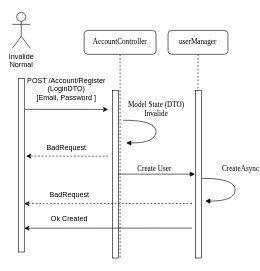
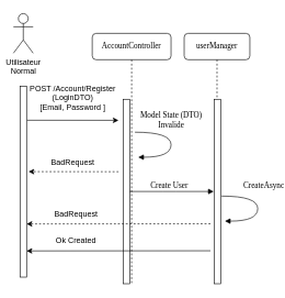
  <mxCell id="0" />
  <mxCell id="1" parent="0" />
  <mxCell id="2" value="userManager" style="shape=umlLifeline;perimeter=lifelinePerimeter;whiteSpace=wrap;html=1;container=1;collapsible=0;recursiveResize=0;outlineConnect=0;rounded=1;shadow=0;comic=0;labelBackgroundColor=none;strokeWidth=1;fontFamily=Verdana;fontSize=12;align=center;" vertex="1" parent="1"><mxGeometry x="280" y="50" width="100" height="380" as="geometry" /></mxCell>
  <mxCell id="3" value="" style="html=1;points=[];perimeter=orthogonalPerimeter;rounded=0;shadow=0;comic=0;labelBackgroundColor=none;strokeWidth=1;fontFamily=Verdana;fontSize=12;align=center;" vertex="1" parent="2"><mxGeometry x="46" y="100" width="10" height="280" as="geometry" /></mxCell>
  <mxCell id="4" value="Create User" style="html=1;verticalAlign=bottom;endArrow=block;entryX=0;entryY=0;labelBackgroundColor=none;fontFamily=Verdana;fontSize=12;edgeStyle=elbowEdgeStyle;elbow=horizontal;" edge="1" parent="2"><mxGeometry x="-0.004" relative="1" as="geometry"><mxPoint x="-90.0" y="240.0" as="sourcePoint" /><mxPoint x="45" y="240.0" as="targetPoint" /><mxPoint as="offset" /></mxGeometry></mxCell>
  <mxCell id="5" value="AccountController" style="shape=umlLifeline;perimeter=lifelinePerimeter;whiteSpace=wrap;html=1;container=1;collapsible=0;recursiveResize=0;outlineConnect=0;rounded=1;shadow=0;comic=0;labelBackgroundColor=none;strokeWidth=1;fontFamily=Verdana;fontSize=12;align=center;" vertex="1" parent="1"><mxGeometry x="140" y="50" width="120" height="380" as="geometry" /></mxCell>
  <mxCell id="6" value="" style="html=1;points=[];perimeter=orthogonalPerimeter;rounded=0;shadow=0;comic=0;labelBackgroundColor=none;strokeWidth=1;fontFamily=Verdana;fontSize=12;align=center;" vertex="1" parent="5"><mxGeometry x="47" y="100" width="10" height="280" as="geometry" /></mxCell>
  <mxCell id="7" value="Model State (DTO)&lt;div&gt;Invalide&lt;/div&gt;" style="html=1;verticalAlign=bottom;endArrow=block;labelBackgroundColor=none;fontFamily=Verdana;fontSize=12;elbow=vertical;edgeStyle=orthogonalEdgeStyle;curved=1;entryX=1;entryY=0.286;entryPerimeter=0;exitX=1.038;exitY=0.345;exitPerimeter=0;" edge="1" parent="5"><mxGeometry x="-0.231" relative="1" as="geometry"><mxPoint x="64.96" y="150" as="sourcePoint" /><mxPoint x="69.96" y="188" as="targetPoint" /><Array as="points"><mxPoint x="119.96" y="150" /><mxPoint x="119.96" y="188" /></Array><mxPoint y="-1" as="offset" /></mxGeometry></mxCell>
  <mxCell id="8" value="" style="endArrow=classic;html=1;rounded=0;dashed=1;entryX=1.304;entryY=0.231;entryDx=0;entryDy=0;entryPerimeter=0;" edge="1" parent="5"><mxGeometry width="50" height="50" relative="1" as="geometry"><mxPoint x="180" y="289" as="sourcePoint" /><mxPoint x="-100.0" y="289.23" as="targetPoint" /></mxGeometry></mxCell>
  <mxCell id="9" value="" style="endArrow=classic;html=1;rounded=0;entryX=1.304;entryY=0.231;entryDx=0;entryDy=0;entryPerimeter=0;" edge="1" parent="5"><mxGeometry width="50" height="50" relative="1" as="geometry"><mxPoint x="180" y="330" as="sourcePoint" /><mxPoint x="-100.0" y="330.23" as="targetPoint" /></mxGeometry></mxCell>
  <mxCell id="10" value="Ok Created" style="text;html=1;align=center;verticalAlign=middle;resizable=0;points=[];autosize=1;strokeColor=none;fillColor=none;" vertex="1" parent="5"><mxGeometry x="-65" y="300" width="80" height="30" as="geometry" /></mxCell>
- <mxCell id="11" value="Invalide&lt;div&gt;Normal&lt;/div&gt;" style="shape=umlActor;verticalLabelPosition=bottom;verticalAlign=top;html=1;outlineConnect=0;" vertex="1" parent="1"><mxGeometry x="20" y="20" width="30" height="60" as="geometry" /></mxCell>
+ <mxCell id="11" value="Utilisateur&lt;div&gt;Normal&lt;/div&gt;" style="shape=umlActor;verticalLabelPosition=bottom;verticalAlign=top;html=1;outlineConnect=0;" vertex="1" parent="1"><mxGeometry x="20" y="20" width="30" height="60" as="geometry" /></mxCell>
  <mxCell id="12" value="" style="html=1;points=[];perimeter=orthogonalPerimeter;rounded=0;shadow=0;comic=0;labelBackgroundColor=none;strokeWidth=1;fontFamily=Verdana;fontSize=12;align=center;" vertex="1" parent="1"><mxGeometry x="30" y="130" width="10" height="290" as="geometry" /></mxCell>
  <mxCell id="13" value="" style="endArrow=classic;html=1;rounded=0;exitX=1.081;exitY=0.081;exitDx=0;exitDy=0;exitPerimeter=0;" edge="1" parent="1"><mxGeometry width="50" height="50" relative="1" as="geometry"><mxPoint x="40.81" y="181.88" as="sourcePoint" /><mxPoint x="180" y="182" as="targetPoint" /></mxGeometry></mxCell>
  <mxCell id="14" value="POST /Account/Register&lt;div&gt;(LoginDTO)&lt;/div&gt;&lt;div&gt;[&lt;span style=&quot;background-color: initial;&quot;&gt;Email, Password ]&lt;/span&gt;&lt;/div&gt;" style="text;html=1;align=center;verticalAlign=middle;resizable=0;points=[];autosize=1;strokeColor=none;fillColor=none;" vertex="1" parent="1"><mxGeometry x="35" y="118" width="150" height="60" as="geometry" /></mxCell>
  <mxCell id="15" value="" style="endArrow=classic;html=1;rounded=0;dashed=1;entryX=1.304;entryY=0.231;entryDx=0;entryDy=0;entryPerimeter=0;" edge="1" parent="1"><mxGeometry width="50" height="50" relative="1" as="geometry"><mxPoint x="180" y="260" as="sourcePoint" /><mxPoint x="43.04" y="259.88" as="targetPoint" /></mxGeometry></mxCell>
  <mxCell id="16" value="BadRequest" style="text;html=1;align=center;verticalAlign=middle;resizable=0;points=[];autosize=1;strokeColor=none;fillColor=none;" vertex="1" parent="1"><mxGeometry x="65" y="231" width="90" height="30" as="geometry" /></mxCell>
  <mxCell id="17" value="CreateAsync" style="html=1;verticalAlign=bottom;endArrow=block;labelBackgroundColor=none;fontFamily=Verdana;fontSize=12;elbow=vertical;edgeStyle=orthogonalEdgeStyle;curved=1;entryX=1;entryY=0.286;entryPerimeter=0;exitX=1.038;exitY=0.345;exitPerimeter=0;" edge="1" parent="1"><mxGeometry x="-0.231" y="11" relative="1" as="geometry"><mxPoint x="336.96" y="297" as="sourcePoint" /><mxPoint x="341.96" y="335" as="targetPoint" /><Array as="points"><mxPoint x="391.96" y="297" /><mxPoint x="391.96" y="335" /></Array><mxPoint x="-2" y="-7" as="offset" /></mxGeometry></mxCell>
  <mxCell id="18" value="BadRequest" style="text;html=1;align=center;verticalAlign=middle;resizable=0;points=[];autosize=1;strokeColor=none;fillColor=none;" vertex="1" parent="1"><mxGeometry x="70" y="310" width="90" height="30" as="geometry" /></mxCell>
